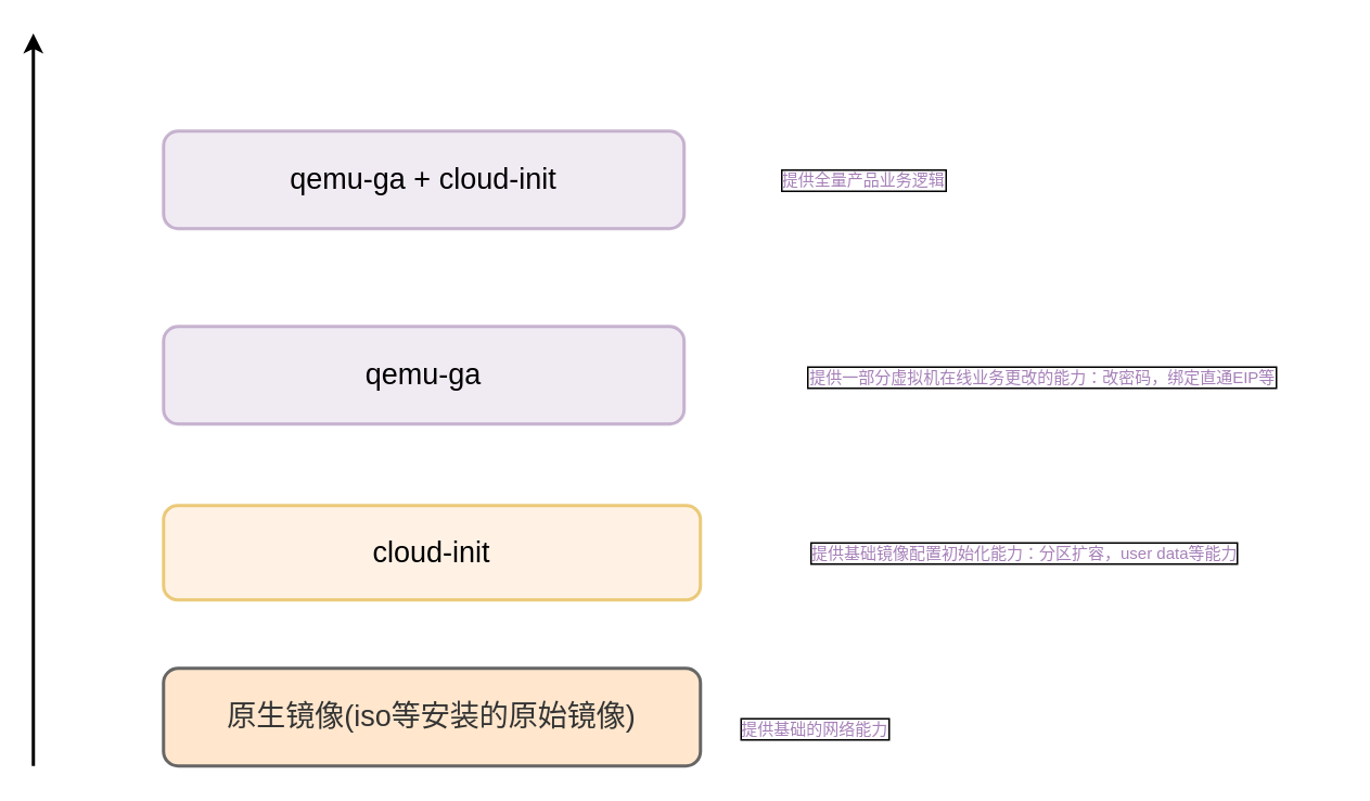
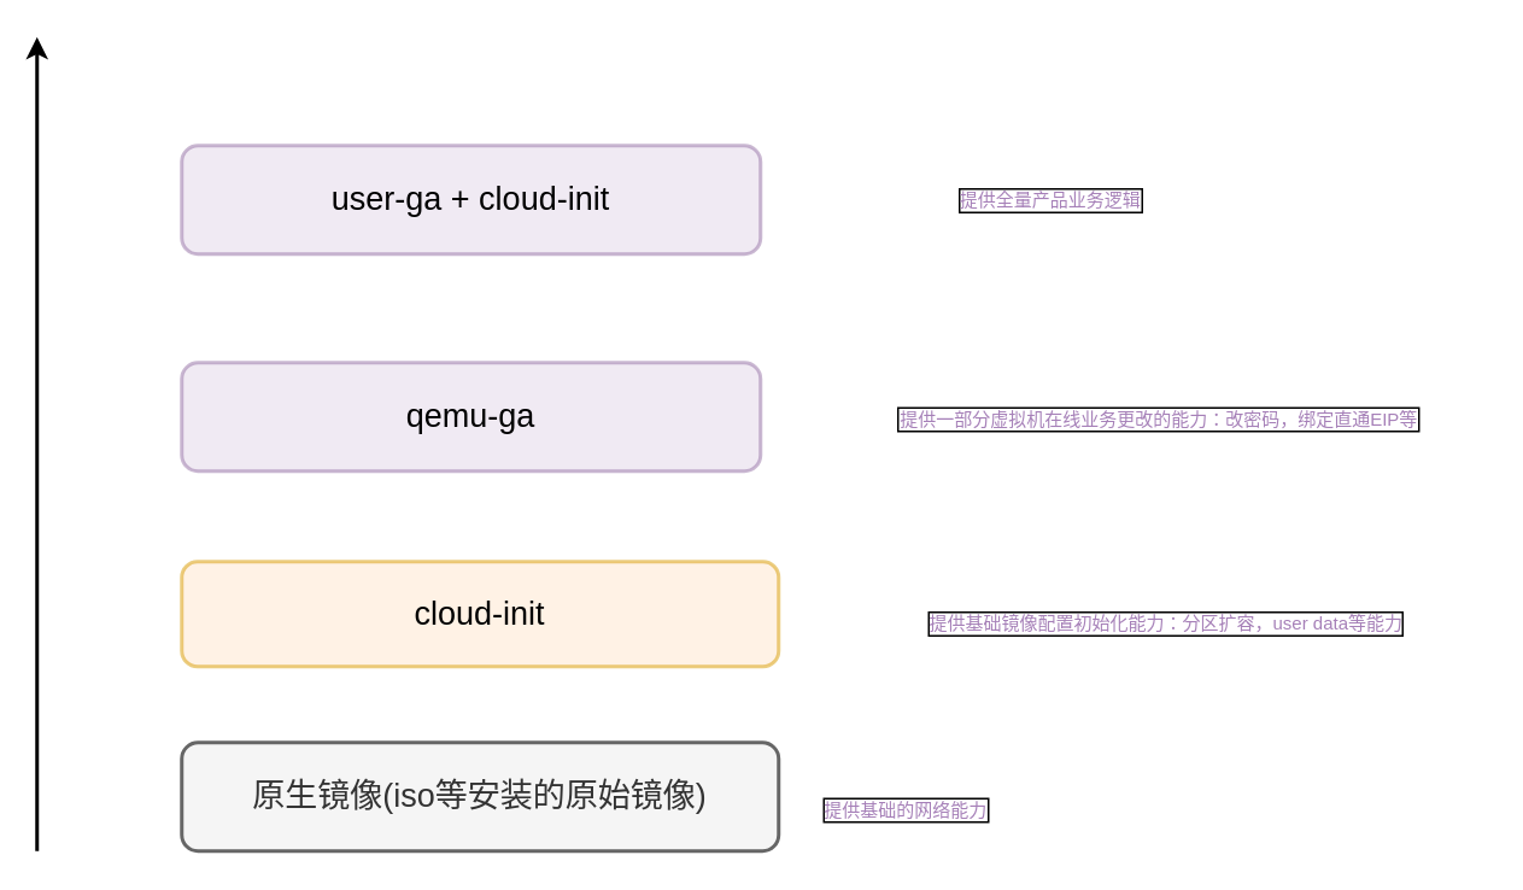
  <mxCell id="0" />
  <mxCell id="1" parent="0" />
- <mxCell id="2" value="&lt;font style=&quot;font-size: 18px;&quot;&gt;原生镜像(iso等安装的原始镜像)&lt;/font&gt;" style="rounded=1;whiteSpace=wrap;html=1;strokeWidth=2;fillColor=#ffe6cc;fontColor=#333333;strokeColor=#666666;" vertex="1" parent="1"><mxGeometry x="100" y="410" width="330" height="60" as="geometry" /></mxCell>
+ <mxCell id="2" value="&lt;font style=&quot;font-size: 18px;&quot;&gt;原生镜像(iso等安装的原始镜像)&lt;/font&gt;" style="rounded=1;whiteSpace=wrap;html=1;strokeWidth=2;fillColor=#f5f5f5;fontColor=#333333;strokeColor=#666666;" vertex="1" parent="1"><mxGeometry x="100" y="410" width="330" height="60" as="geometry" /></mxCell>
  <mxCell id="3" value="" style="endArrow=classic;html=1;rounded=0;strokeWidth=2;" edge="1" parent="1"><mxGeometry width="50" height="50" relative="1" as="geometry"><mxPoint x="20" y="470" as="sourcePoint" /><mxPoint x="20" y="20" as="targetPoint" /></mxGeometry></mxCell>
  <mxCell id="4" value="qemu-ga" style="rounded=1;whiteSpace=wrap;html=1;fontSize=18;strokeWidth=2;opacity=50;fillColor=#e1d5e7;strokeColor=#9673a6;align=center;" vertex="1" parent="1"><mxGeometry x="100" y="200" width="320" height="60" as="geometry" /></mxCell>
  <mxCell id="5" value="&lt;div style=&quot;&quot;&gt;&lt;span style=&quot;background-color: initial;&quot;&gt;cloud-init&lt;/span&gt;&lt;/div&gt;" style="rounded=1;whiteSpace=wrap;html=1;fontSize=18;strokeWidth=2;glass=0;shadow=0;opacity=50;fillColor=#ffe6cc;strokeColor=#d79b00;align=center;" vertex="1" parent="1"><mxGeometry x="100" y="310" width="330" height="58" as="geometry" /></mxCell>
- <mxCell id="6" value="qemu-ga + cloud-init" style="rounded=1;whiteSpace=wrap;html=1;fontSize=18;strokeWidth=2;opacity=50;fillColor=#e1d5e7;strokeColor=#9673a6;align=center;" vertex="1" parent="1"><mxGeometry x="100" y="80" width="320" height="60" as="geometry" /></mxCell>
+ <mxCell id="6" value="user-ga + cloud-init" style="rounded=1;whiteSpace=wrap;html=1;fontSize=18;strokeWidth=2;opacity=50;fillColor=#e1d5e7;strokeColor=#9673a6;align=center;" vertex="1" parent="1"><mxGeometry x="100" y="80" width="320" height="60" as="geometry" /></mxCell>
  <mxCell id="7" value="&lt;font color=&quot;#a680b8&quot;&gt;提供基础的网络能力&lt;/font&gt;" style="text;html=1;align=center;verticalAlign=middle;resizable=0;points=[];autosize=1;strokeColor=none;fillColor=none;fontSize=10;fontColor=#808080;labelBorderColor=default;" vertex="1" parent="1"><mxGeometry x="440" y="437" width="120" height="20" as="geometry" /></mxCell>
- <mxCell id="8" value="&lt;font color=&quot;#a680b8&quot;&gt;提供基础镜像配置初始化能力：分区扩容，user data等能力&lt;/font&gt;" style="text;html=1;align=center;verticalAlign=middle;resizable=0;points=[];autosize=1;strokeColor=none;fillColor=none;fontSize=10;fontColor=#808080;labelBorderColor=default;" vertex="1" parent="1"><mxGeometry x="464" y="329" width="330" height="20" as="geometry" /></mxCell>
+ <mxCell id="8" value="&lt;font color=&quot;#a680b8&quot;&gt;提供基础镜像配置初始化能力：分区扩容，user data等能力&lt;/font&gt;" style="text;html=1;align=center;verticalAlign=middle;resizable=0;points=[];autosize=1;strokeColor=none;fillColor=none;fontSize=10;fontColor=#808080;labelBorderColor=default;" vertex="1" parent="1"><mxGeometry x="479" y="334" width="330" height="20" as="geometry" /></mxCell>
  <mxCell id="9" value="&lt;font color=&quot;#a680b8&quot;&gt;提供一部分虚拟机在线业务更改的能力：改密码，绑定直通EIP等&lt;/font&gt;" style="text;html=1;align=center;verticalAlign=middle;resizable=0;points=[];autosize=1;strokeColor=none;fillColor=none;fontSize=10;fontColor=#808080;labelBorderColor=default;" vertex="1" parent="1"><mxGeometry x="460" y="221" width="360" height="20" as="geometry" /></mxCell>
- <mxCell id="10" value="&lt;font color=&quot;#a680b8&quot;&gt;提供全量产品业务逻辑&lt;/font&gt;" style="text;html=1;align=center;verticalAlign=middle;resizable=0;points=[];autosize=1;strokeColor=none;fillColor=none;fontSize=10;fontColor=#808080;labelBorderColor=default;" vertex="1" parent="1"><mxGeometry x="460" y="100" width="140" height="20" as="geometry" /></mxCell>
+ <mxCell id="10" value="&lt;font color=&quot;#a680b8&quot;&gt;提供全量产品业务逻辑&lt;/font&gt;" style="text;html=1;align=center;verticalAlign=middle;resizable=0;points=[];autosize=1;strokeColor=none;fillColor=none;fontSize=10;fontColor=#808080;labelBorderColor=default;" vertex="1" parent="1"><mxGeometry x="510" y="100" width="140" height="20" as="geometry" /></mxCell>
